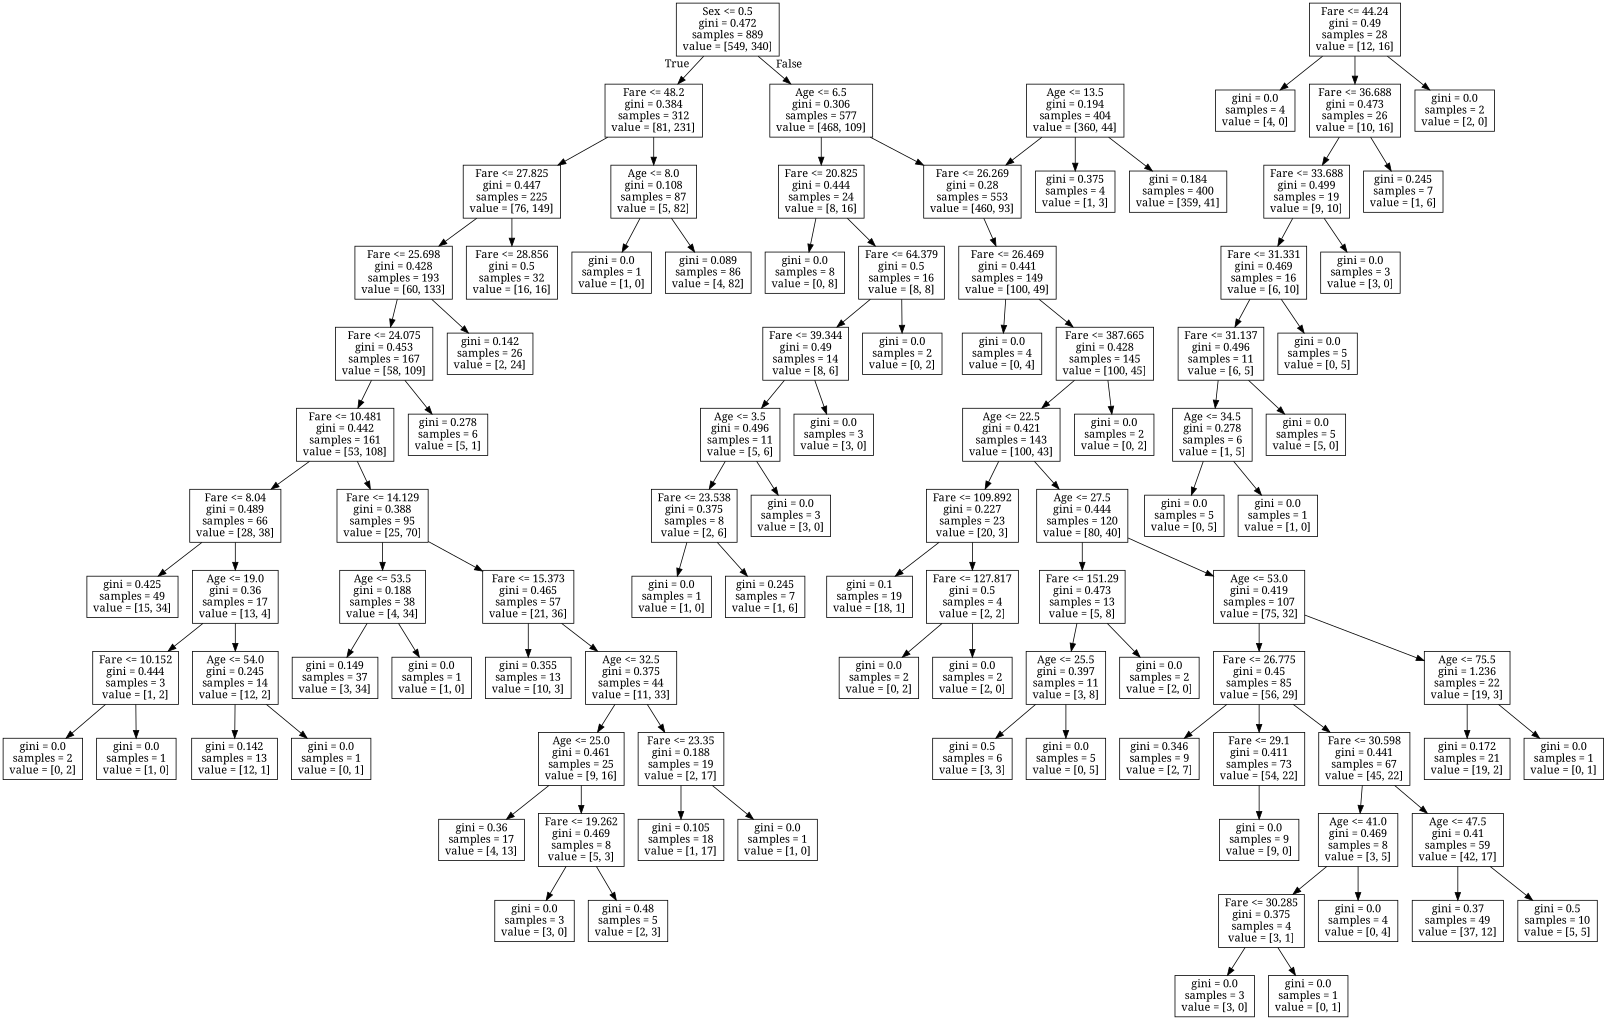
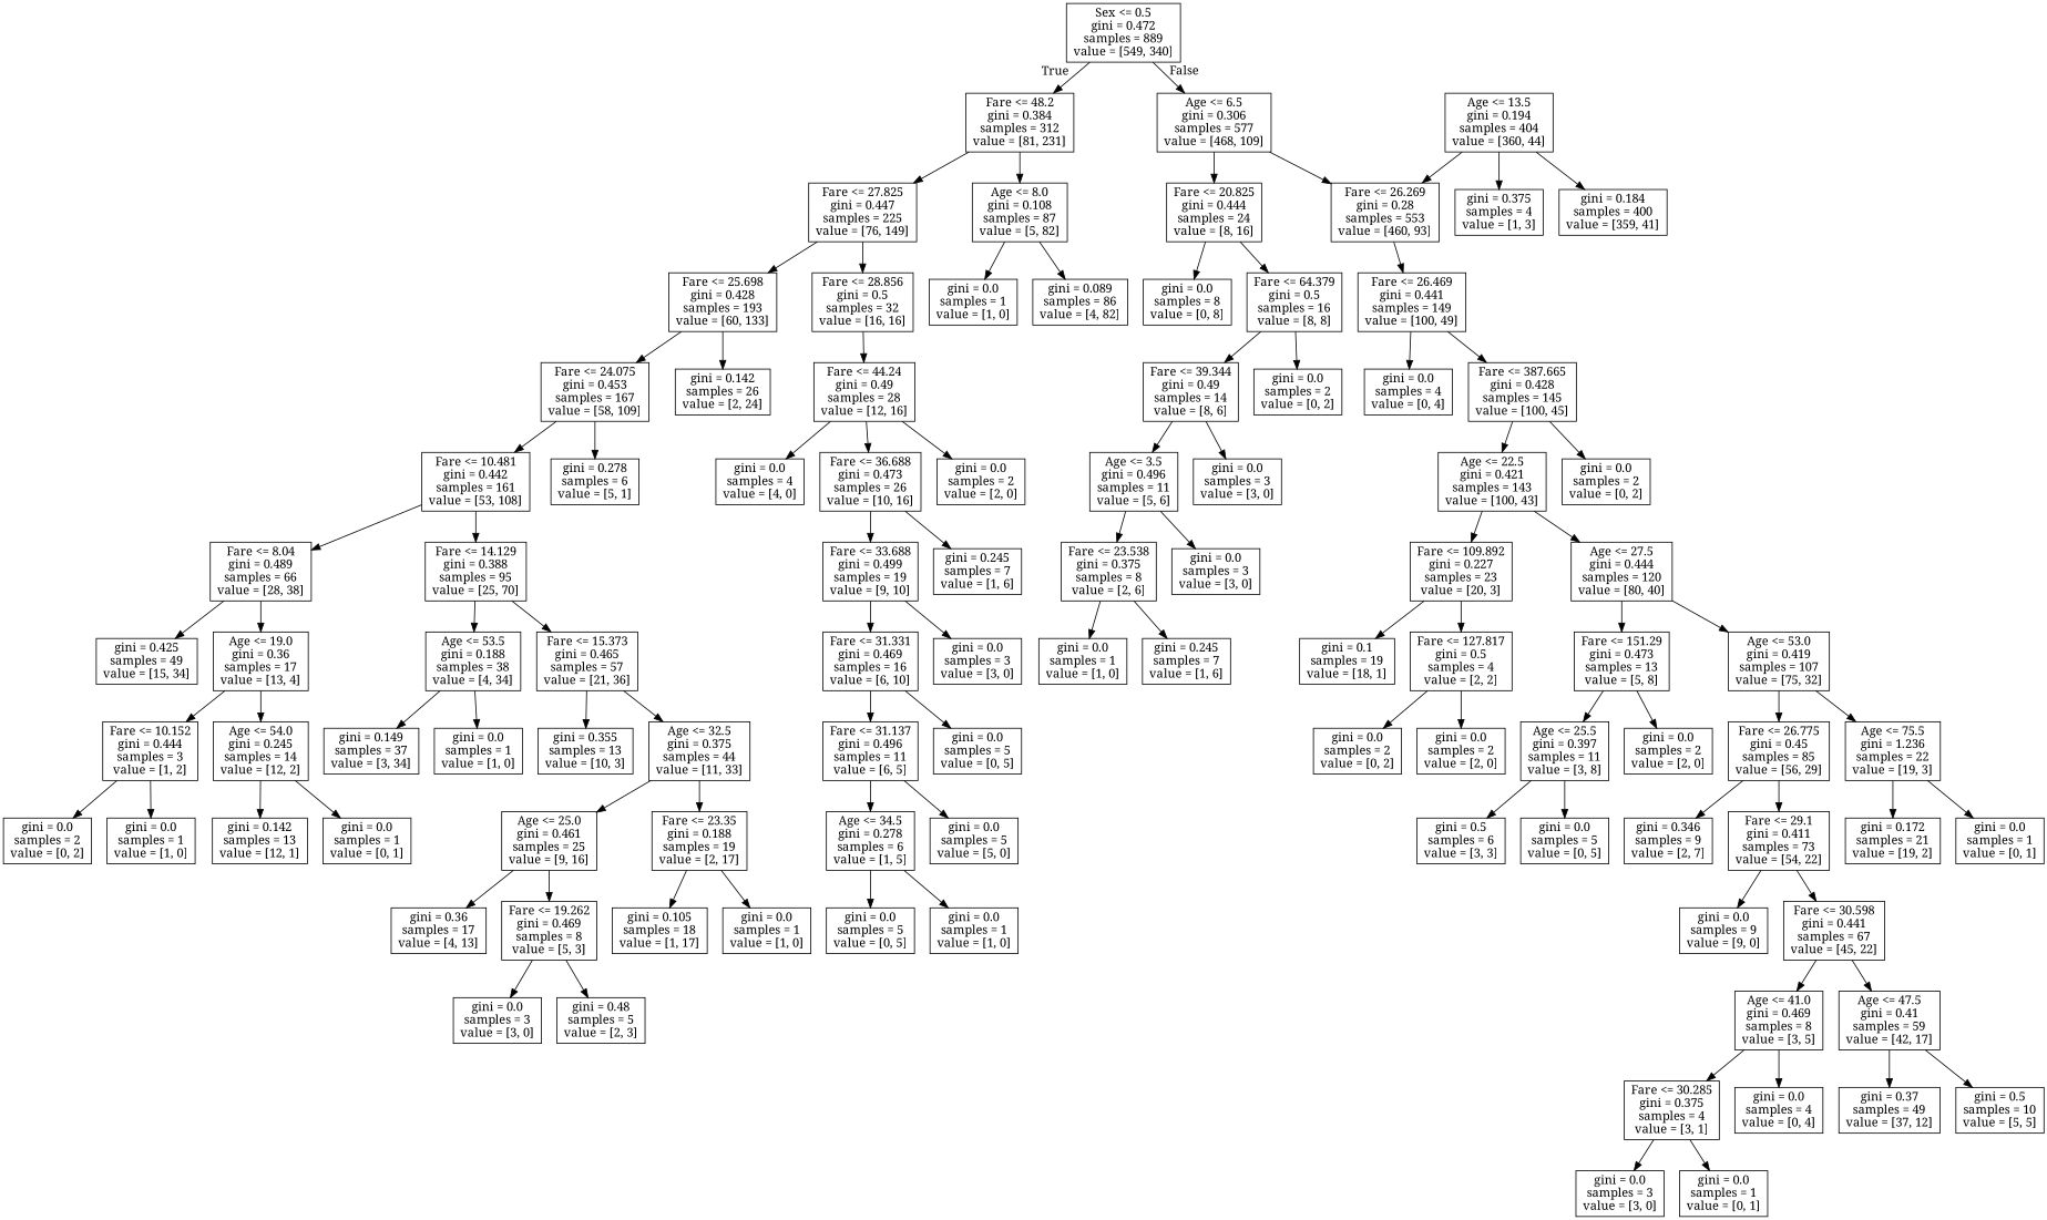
  digraph {
    fontname="Noto Serif"
    node [fontname="Noto Serif" shape=box]
    edge [fontname="Noto Serif"]
    n1 [label="Sex <= 0.5\ngini = 0.472\nsamples = 889\nvalue = [549, 340]"]
    n2 [label="Fare <= 48.2\ngini = 0.384\nsamples = 312\nvalue = [81, 231]"]
    n3 [label="Age <= 6.5\ngini = 0.306\nsamples = 577\nvalue = [468, 109]"]
    n4 [label="Fare <= 27.825\ngini = 0.447\nsamples = 225\nvalue = [76, 149]"]
    n5 [label="Age <= 8.0\ngini = 0.108\nsamples = 87\nvalue = [5, 82]"]
    n6 [label="Fare <= 20.825\ngini = 0.444\nsamples = 24\nvalue = [8, 16]"]
    n7 [label="Fare <= 26.269\ngini = 0.28\nsamples = 553\nvalue = [460, 93]"]
    n8 [label="Fare <= 25.698\ngini = 0.428\nsamples = 193\nvalue = [60, 133]"]
    n9 [label="Fare <= 28.856\ngini = 0.5\nsamples = 32\nvalue = [16, 16]"]
    n10 [label="gini = 0.0\nsamples = 1\nvalue = [1, 0]"]
    n11 [label="gini = 0.089\nsamples = 86\nvalue = [4, 82]"]
    n12 [label="Fare <= 24.075\ngini = 0.453\nsamples = 167\nvalue = [58, 109]"]
    n13 [label="gini = 0.142\nsamples = 26\nvalue = [2, 24]"]
    n14 [label="Fare <= 44.24\ngini = 0.49\nsamples = 28\nvalue = [12, 16]"]
    n15 [label="Fare <= 10.481\ngini = 0.442\nsamples = 161\nvalue = [53, 108]"]
    n16 [label="gini = 0.278\nsamples = 6\nvalue = [5, 1]"]
    n17 [label="Fare <= 8.04\ngini = 0.489\nsamples = 66\nvalue = [28, 38]"]
    n18 [label="Fare <= 14.129\ngini = 0.388\nsamples = 95\nvalue = [25, 70]"]
    n19 [label="gini = 0.425\nsamples = 49\nvalue = [15, 34]"]
    n20 [label="Age <= 19.0\ngini = 0.36\nsamples = 17\nvalue = [13, 4]"]
    n21 [label="Age <= 53.5\ngini = 0.188\nsamples = 38\nvalue = [4, 34]"]
    n22 [label="Fare <= 15.373\ngini = 0.465\nsamples = 57\nvalue = [21, 36]"]
    n23 [label="Fare <= 10.152\ngini = 0.444\nsamples = 3\nvalue = [1, 2]"]
    n24 [label="Age <= 54.0\ngini = 0.245\nsamples = 14\nvalue = [12, 2]"]
    n25 [label="gini = 0.0\nsamples = 2\nvalue = [0, 2]"]
    n26 [label="gini = 0.0\nsamples = 1\nvalue = [1, 0]"]
    n27 [label="gini = 0.142\nsamples = 13\nvalue = [12, 1]"]
    n28 [label="gini = 0.0\nsamples = 1\nvalue = [0, 1]"]
    n29 [label="gini = 0.149\nsamples = 37\nvalue = [3, 34]"]
    n30 [label="gini = 0.0\nsamples = 1\nvalue = [1, 0]"]
    n31 [label="gini = 0.355\nsamples = 13\nvalue = [10, 3]"]
    n32 [label="Age <= 32.5\ngini = 0.375\nsamples = 44\nvalue = [11, 33]"]
    n33 [label="Age <= 25.0\ngini = 0.461\nsamples = 25\nvalue = [9, 16]"]
    n34 [label="Fare <= 23.35\ngini = 0.188\nsamples = 19\nvalue = [2, 17]"]
    n35 [label="gini = 0.36\nsamples = 17\nvalue = [4, 13]"]
    n36 [label="Fare <= 19.262\ngini = 0.469\nsamples = 8\nvalue = [5, 3]"]
    n37 [label="gini = 0.105\nsamples = 18\nvalue = [1, 17]"]
    n38 [label="gini = 0.0\nsamples = 1\nvalue = [1, 0]"]
    n39 [label="gini = 0.0\nsamples = 3\nvalue = [3, 0]"]
    n40 [label="gini = 0.48\nsamples = 5\nvalue = [2, 3]"]
    n41 [label="gini = 0.0\nsamples = 4\nvalue = [4, 0]"]
    n42 [label="Fare <= 36.688\ngini = 0.473\nsamples = 26\nvalue = [10, 16]"]
    n43 [label="gini = 0.0\nsamples = 2\nvalue = [2, 0]"]
    n44 [label="Fare <= 33.688\ngini = 0.499\nsamples = 19\nvalue = [9, 10]"]
    n45 [label="gini = 0.245\nsamples = 7\nvalue = [1, 6]"]
    n46 [label="Fare <= 31.331\ngini = 0.469\nsamples = 16\nvalue = [6, 10]"]
    n47 [label="gini = 0.0\nsamples = 3\nvalue = [3, 0]"]
    n48 [label="Fare <= 31.137\ngini = 0.496\nsamples = 11\nvalue = [6, 5]"]
    n49 [label="gini = 0.0\nsamples = 5\nvalue = [0, 5]"]
    n50 [label="Age <= 34.5\ngini = 0.278\nsamples = 6\nvalue = [1, 5]"]
    n51 [label="gini = 0.0\nsamples = 5\nvalue = [5, 0]"]
    n52 [label="gini = 0.0\nsamples = 5\nvalue = [0, 5]"]
    n53 [label="gini = 0.0\nsamples = 1\nvalue = [1, 0]"]
    n54 [label="gini = 0.0\nsamples = 8\nvalue = [0, 8]"]
    n55 [label="Fare <= 64.379\ngini = 0.5\nsamples = 16\nvalue = [8, 8]"]
    n56 [label="Fare <= 26.469\ngini = 0.441\nsamples = 149\nvalue = [100, 49]"]
    n57 [label="Fare <= 39.344\ngini = 0.49\nsamples = 14\nvalue = [8, 6]"]
    n58 [label="gini = 0.0\nsamples = 2\nvalue = [0, 2]"]
    n59 [label="Age <= 3.5\ngini = 0.496\nsamples = 11\nvalue = [5, 6]"]
    n60 [label="gini = 0.0\nsamples = 3\nvalue = [3, 0]"]
    n61 [label="Fare <= 23.538\ngini = 0.375\nsamples = 8\nvalue = [2, 6]"]
    n62 [label="gini = 0.0\nsamples = 3\nvalue = [3, 0]"]
    n63 [label="gini = 0.0\nsamples = 1\nvalue = [1, 0]"]
    n64 [label="gini = 0.245\nsamples = 7\nvalue = [1, 6]"]
    n65 [label="Age <= 13.5\ngini = 0.194\nsamples = 404\nvalue = [360, 44]"]
    n66 [label="gini = 0.375\nsamples = 4\nvalue = [1, 3]"]
    n67 [label="gini = 0.184\nsamples = 400\nvalue = [359, 41]"]
    n68 [label="gini = 0.0\nsamples = 4\nvalue = [0, 4]"]
    n69 [label="Fare <= 387.665\ngini = 0.428\nsamples = 145\nvalue = [100, 45]"]
    n70 [label="Age <= 22.5\ngini = 0.421\nsamples = 143\nvalue = [100, 43]"]
    n71 [label="gini = 0.0\nsamples = 2\nvalue = [0, 2]"]
    n72 [label="Fare <= 109.892\ngini = 0.227\nsamples = 23\nvalue = [20, 3]"]
    n73 [label="Age <= 27.5\ngini = 0.444\nsamples = 120\nvalue = [80, 40]"]
    n74 [label="gini = 0.1\nsamples = 19\nvalue = [18, 1]"]
    n75 [label="Fare <= 127.817\ngini = 0.5\nsamples = 4\nvalue = [2, 2]"]
    n76 [label="Fare <= 151.29\ngini = 0.473\nsamples = 13\nvalue = [5, 8]"]
    n77 [label="Age <= 53.0\ngini = 0.419\nsamples = 107\nvalue = [75, 32]"]
    n78 [label="gini = 0.0\nsamples = 2\nvalue = [0, 2]"]
    n79 [label="gini = 0.0\nsamples = 2\nvalue = [2, 0]"]
    n80 [label="Age <= 25.5\ngini = 0.397\nsamples = 11\nvalue = [3, 8]"]
    n81 [label="gini = 0.0\nsamples = 2\nvalue = [2, 0]"]
    n82 [label="Fare <= 26.775\ngini = 0.45\nsamples = 85\nvalue = [56, 29]"]
    n83 [label="Age <= 75.5\ngini = 1.236\nsamples = 22\nvalue = [19, 3]"]
    n84 [label="gini = 0.5\nsamples = 6\nvalue = [3, 3]"]
    n85 [label="gini = 0.0\nsamples = 5\nvalue = [0, 5]"]
    n86 [label="gini = 0.346\nsamples = 9\nvalue = [2, 7]"]
    n87 [label="Fare <= 29.1\ngini = 0.411\nsamples = 73\nvalue = [54, 22]"]
    n88 [label="gini = 0.172\nsamples = 21\nvalue = [19, 2]"]
    n89 [label="gini = 0.0\nsamples = 1\nvalue = [0, 1]"]
    n90 [label="gini = 0.0\nsamples = 9\nvalue = [9, 0]"]
    n91 [label="Fare <= 30.598\ngini = 0.441\nsamples = 67\nvalue = [45, 22]"]
    n92 [label="Age <= 41.0\ngini = 0.469\nsamples = 8\nvalue = [3, 5]"]
    n93 [label="Age <= 47.5\ngini = 0.41\nsamples = 59\nvalue = [42, 17]"]
    n94 [label="Fare <= 30.285\ngini = 0.375\nsamples = 4\nvalue = [3, 1]"]
    n95 [label="gini = 0.0\nsamples = 4\nvalue = [0, 4]"]
    n96 [label="gini = 0.37\nsamples = 49\nvalue = [37, 12]"]
    n97 [label="gini = 0.5\nsamples = 10\nvalue = [5, 5]"]
    n98 [label="gini = 0.0\nsamples = 3\nvalue = [3, 0]"]
    n99 [label="gini = 0.0\nsamples = 1\nvalue = [0, 1]"]
    n1 -> n2 [headlabel=True labelangle=45 labeldistance=2.5]
    n1 -> n3 [headlabel=False labelangle=-45 labeldistance=2.5]
    n2 -> n4
    n2 -> n5
    n3 -> n6
    n3 -> n7
    n4 -> n8
    n4 -> n9
    n5 -> n10
    n5 -> n11
    n6 -> n54
    n6 -> n55
    n7 -> n56
    n8 -> n12
    n8 -> n13
+   n9 -> n14
    n12 -> n15
    n12 -> n16
    n14 -> n41
    n14 -> n42
    n14 -> n43
    n15 -> n17
    n15 -> n18
    n17 -> n19
    n17 -> n20
    n18 -> n21
    n18 -> n22
    n20 -> n23
    n20 -> n24
    n21 -> n29
    n21 -> n30
    n22 -> n31
    n22 -> n32
    n23 -> n25
    n23 -> n26
    n24 -> n27
    n24 -> n28
    n32 -> n33
    n32 -> n34
    n33 -> n35
    n33 -> n36
    n34 -> n37
    n34 -> n38
    n36 -> n39
    n36 -> n40
    n42 -> n44
    n42 -> n45
    n44 -> n46
    n44 -> n47
    n46 -> n48
    n46 -> n49
    n48 -> n50
    n48 -> n51
    n50 -> n52
    n50 -> n53
    n55 -> n57
    n55 -> n58
    n56 -> n68
    n56 -> n69
    n57 -> n59
    n57 -> n60
    n59 -> n61
    n59 -> n62
    n61 -> n63
    n61 -> n64
    n65 -> n7
    n65 -> n66
    n65 -> n67
    n69 -> n70
    n69 -> n71
    n70 -> n72
    n70 -> n73
    n72 -> n74
    n72 -> n75
    n73 -> n76
    n73 -> n77
    n75 -> n78
    n75 -> n79
    n76 -> n80
    n76 -> n81
    n77 -> n82
    n77 -> n83
    n80 -> n84
    n80 -> n85
    n82 -> n86
    n82 -> n87
    n83 -> n88
    n83 -> n89
    n87 -> n90
-   n82 -> n91
+   n87 -> n91
    n91 -> n92
    n91 -> n93
    n92 -> n94
    n92 -> n95
    n93 -> n96
    n93 -> n97
    n94 -> n98
    n94 -> n99
  }
